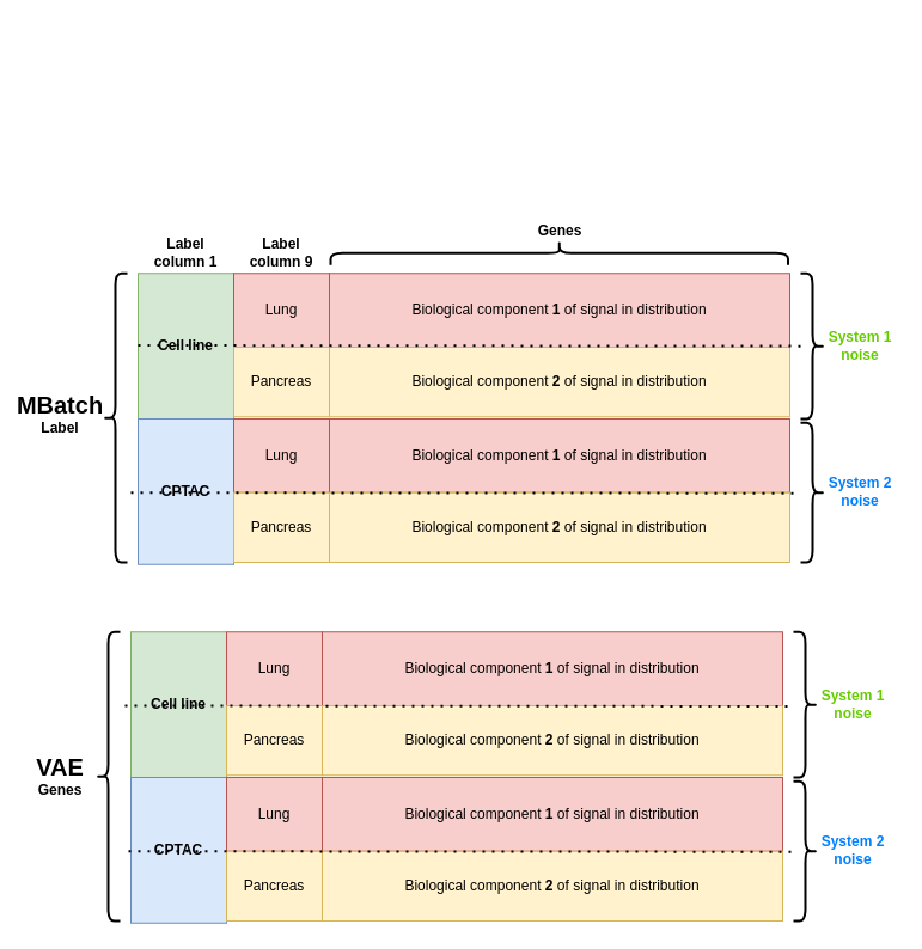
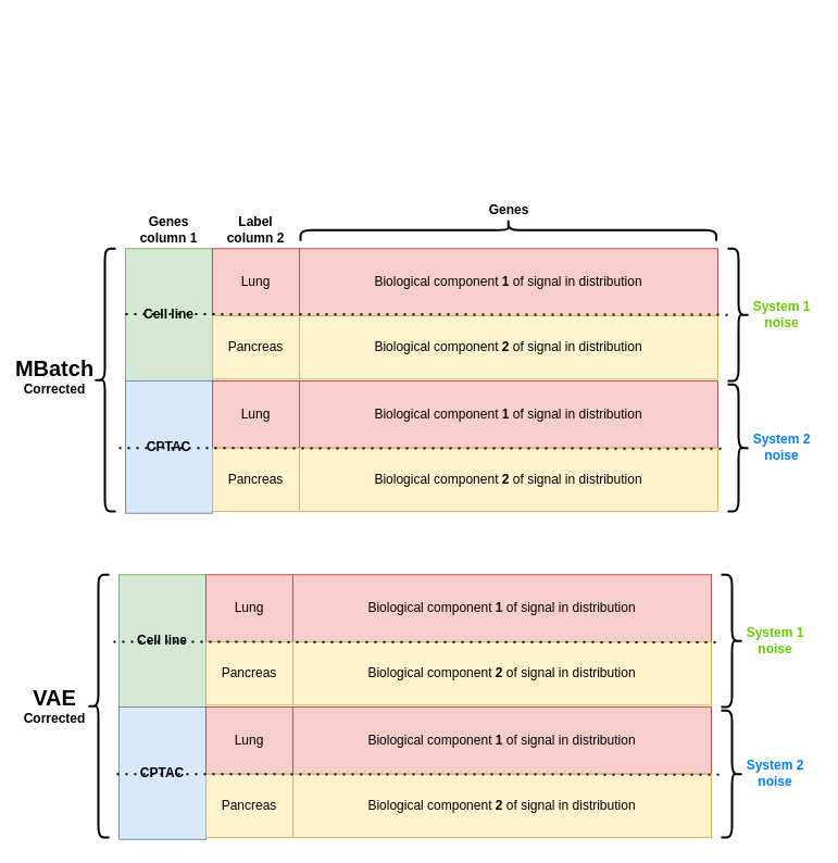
  <mxCell id="0" />
  <mxCell id="1" parent="0" />
  <mxCell id="2" value="&lt;b&gt;Cell line&lt;/b&gt;" style="rounded=0;whiteSpace=wrap;html=1;fillColor=#d5e8d4;strokeColor=#82b366;" parent="1" vertex="1"><mxGeometry x="115" y="228.25" width="80" height="121.75" as="geometry" /></mxCell>
  <mxCell id="3" value="&lt;b&gt;CPTAC&lt;/b&gt;" style="rounded=0;whiteSpace=wrap;html=1;fillColor=#dae8fc;strokeColor=#6c8ebf;" parent="1" vertex="1"><mxGeometry x="115" y="350" width="80" height="121.75" as="geometry" /></mxCell>
  <mxCell id="4" value="Lung" style="rounded=0;whiteSpace=wrap;html=1;fillColor=#f8cecc;strokeColor=#b85450;" parent="1" vertex="1"><mxGeometry x="195" y="228.25" width="80" height="61.75" as="geometry" /></mxCell>
  <mxCell id="5" value="Pancreas" style="rounded=0;whiteSpace=wrap;html=1;fillColor=#fff2cc;strokeColor=#d6b656;" parent="1" vertex="1"><mxGeometry x="195" y="290" width="80" height="58.25" as="geometry" /></mxCell>
  <mxCell id="6" value="Lung" style="rounded=0;whiteSpace=wrap;html=1;fillColor=#f8cecc;strokeColor=#b85450;" parent="1" vertex="1"><mxGeometry x="195" y="350" width="80" height="61.75" as="geometry" /></mxCell>
  <mxCell id="7" value="Pancreas" style="rounded=0;whiteSpace=wrap;html=1;fillColor=#fff2cc;strokeColor=#d6b656;" parent="1" vertex="1"><mxGeometry x="195" y="411.75" width="80" height="58.25" as="geometry" /></mxCell>
  <mxCell id="8" value="Biological component &lt;b&gt;1&lt;/b&gt; of signal in distribution" style="rounded=0;whiteSpace=wrap;html=1;fillColor=#f8cecc;strokeColor=#b85450;" parent="1" vertex="1"><mxGeometry x="275" y="228.25" width="385" height="61.75" as="geometry" /></mxCell>
  <mxCell id="9" value="" style="shape=curlyBracket;whiteSpace=wrap;html=1;rounded=1;labelPosition=left;verticalLabelPosition=middle;align=right;verticalAlign=middle;rotation=0;strokeWidth=2;" parent="1" vertex="1"><mxGeometry x="86" y="228.25" width="20" height="241.75" as="geometry" /></mxCell>
  <mxCell id="10" value="&lt;b&gt;Genes&lt;/b&gt;" style="text;html=1;strokeColor=none;fillColor=none;align=center;verticalAlign=middle;whiteSpace=wrap;rounded=0;" parent="1" vertex="1"><mxGeometry x="407.5" y="178.25" width="120" height="30" as="geometry" /></mxCell>
  <mxCell id="11" value="" style="shape=curlyBracket;whiteSpace=wrap;html=1;rounded=1;labelPosition=left;verticalLabelPosition=middle;align=right;verticalAlign=middle;rotation=90;strokeWidth=2;" parent="1" vertex="1"><mxGeometry x="457.25" y="20" width="20" height="382.5" as="geometry" /></mxCell>
- <mxCell id="12" value="&lt;b&gt;&lt;font style=&quot;font-size: 20px;&quot;&gt;MBatch&lt;/font&gt;&lt;br&gt;Label&lt;br&gt;&lt;/b&gt;" style="text;html=1;strokeColor=none;fillColor=none;align=center;verticalAlign=middle;whiteSpace=wrap;rounded=0;" parent="1" vertex="1"><mxGeometry x="20" y="331.12" width="60" height="30" as="geometry" /></mxCell>
+ <mxCell id="12" value="&lt;b&gt;&lt;font style=&quot;font-size: 20px;&quot;&gt;MBatch&lt;/font&gt;&lt;br&gt;Corrected&lt;br&gt;&lt;/b&gt;" style="text;html=1;strokeColor=none;fillColor=none;align=center;verticalAlign=middle;whiteSpace=wrap;rounded=0;" parent="1" vertex="1"><mxGeometry x="20" y="331.12" width="60" height="30" as="geometry" /></mxCell>
  <mxCell id="13" style="edgeStyle=orthogonalEdgeStyle;rounded=0;orthogonalLoop=1;jettySize=auto;html=1;exitX=0.5;exitY=1;exitDx=0;exitDy=0;" parent="1" source="8" target="8" edge="1"><mxGeometry relative="1" as="geometry" /></mxCell>
  <mxCell id="14" value="Biological component &lt;b&gt;1&lt;/b&gt; of signal in distribution" style="rounded=0;whiteSpace=wrap;html=1;fillColor=#f8cecc;strokeColor=#b85450;" parent="1" vertex="1"><mxGeometry x="275" y="350" width="385" height="61.75" as="geometry" /></mxCell>
  <mxCell id="15" value="Biological component &lt;b&gt;2&lt;/b&gt;&amp;nbsp;of signal in distribution" style="rounded=0;whiteSpace=wrap;html=1;fillColor=#fff2cc;strokeColor=#d6b656;" parent="1" vertex="1"><mxGeometry x="275" y="290" width="385" height="58.25" as="geometry" /></mxCell>
  <mxCell id="16" value="Biological component &lt;b&gt;2&lt;/b&gt;&amp;nbsp;of signal in distribution" style="rounded=0;whiteSpace=wrap;html=1;fillColor=#fff2cc;strokeColor=#d6b656;" parent="1" vertex="1"><mxGeometry x="275" y="411.75" width="385" height="58.25" as="geometry" /></mxCell>
  <mxCell id="17" value="" style="shape=curlyBracket;whiteSpace=wrap;html=1;rounded=1;flipH=1;labelPosition=right;verticalLabelPosition=middle;align=left;verticalAlign=middle;strokeWidth=2;" parent="1" vertex="1"><mxGeometry x="669" y="228.25" width="20" height="121.75" as="geometry" /></mxCell>
  <mxCell id="18" value="" style="shape=curlyBracket;whiteSpace=wrap;html=1;rounded=1;flipH=1;labelPosition=right;verticalLabelPosition=middle;align=left;verticalAlign=middle;strokeWidth=2;" parent="1" vertex="1"><mxGeometry x="669" y="353.25" width="20" height="116.75" as="geometry" /></mxCell>
  <mxCell id="19" value="&lt;b style=&quot;&quot;&gt;&lt;font color=&quot;#66cc00&quot;&gt;System 1 noise&lt;/font&gt;&lt;/b&gt;" style="text;html=1;strokeColor=none;fillColor=none;align=center;verticalAlign=middle;whiteSpace=wrap;rounded=0;" parent="1" vertex="1"><mxGeometry x="689" y="274.13" width="60" height="30" as="geometry" /></mxCell>
  <mxCell id="20" value="&lt;font color=&quot;#007fff&quot;&gt;&lt;b&gt;System 2 noise&lt;/b&gt;&lt;/font&gt;" style="text;html=1;strokeColor=none;fillColor=none;align=center;verticalAlign=middle;whiteSpace=wrap;rounded=0;fontColor=#009900;" parent="1" vertex="1"><mxGeometry x="689" y="395.88" width="60" height="30" as="geometry" /></mxCell>
- <mxCell id="21" value="&lt;b style=&quot;border-color: var(--border-color);&quot;&gt;Label column 1&lt;/b&gt;" style="text;html=1;strokeColor=none;fillColor=none;align=center;verticalAlign=middle;whiteSpace=wrap;rounded=0;" parent="1" vertex="1"><mxGeometry x="125" y="196.25" width="60" height="30" as="geometry" /></mxCell>
- <mxCell id="22" value="&lt;b style=&quot;border-color: var(--border-color);&quot;&gt;Label column 9&lt;/b&gt;" style="text;html=1;strokeColor=none;fillColor=none;align=center;verticalAlign=middle;whiteSpace=wrap;rounded=0;" parent="1" vertex="1"><mxGeometry x="205" y="196.25" width="60" height="30" as="geometry" /></mxCell>
+ <mxCell id="21" value="&lt;b style=&quot;border-color: var(--border-color);&quot;&gt;Genes column 1&lt;/b&gt;" style="text;html=1;strokeColor=none;fillColor=none;align=center;verticalAlign=middle;whiteSpace=wrap;rounded=0;" parent="1" vertex="1"><mxGeometry x="125" y="196.25" width="60" height="30" as="geometry" /></mxCell>
+ <mxCell id="22" value="&lt;b style=&quot;border-color: var(--border-color);&quot;&gt;Label column 2&lt;/b&gt;" style="text;html=1;strokeColor=none;fillColor=none;align=center;verticalAlign=middle;whiteSpace=wrap;rounded=0;" parent="1" vertex="1"><mxGeometry x="205" y="196.25" width="60" height="30" as="geometry" /></mxCell>
  <mxCell id="23" value="&lt;b&gt;Cell line&lt;/b&gt;" style="rounded=0;whiteSpace=wrap;html=1;fillColor=#d5e8d4;strokeColor=#82b366;" vertex="1" parent="1"><mxGeometry x="109" y="528.25" width="80" height="121.75" as="geometry" /></mxCell>
  <mxCell id="24" value="&lt;b&gt;CPTAC&lt;/b&gt;" style="rounded=0;whiteSpace=wrap;html=1;fillColor=#dae8fc;strokeColor=#6c8ebf;" vertex="1" parent="1"><mxGeometry x="109" y="650" width="80" height="121.75" as="geometry" /></mxCell>
  <mxCell id="25" value="Lung" style="rounded=0;whiteSpace=wrap;html=1;fillColor=#f8cecc;strokeColor=#b85450;" vertex="1" parent="1"><mxGeometry x="189" y="528.25" width="80" height="61.75" as="geometry" /></mxCell>
  <mxCell id="26" value="Pancreas" style="rounded=0;whiteSpace=wrap;html=1;fillColor=#fff2cc;strokeColor=#d6b656;" vertex="1" parent="1"><mxGeometry x="189" y="590" width="80" height="58.25" as="geometry" /></mxCell>
  <mxCell id="27" value="Lung" style="rounded=0;whiteSpace=wrap;html=1;fillColor=#f8cecc;strokeColor=#b85450;" vertex="1" parent="1"><mxGeometry x="189" y="650" width="80" height="61.75" as="geometry" /></mxCell>
  <mxCell id="28" value="Pancreas" style="rounded=0;whiteSpace=wrap;html=1;fillColor=#fff2cc;strokeColor=#d6b656;" vertex="1" parent="1"><mxGeometry x="189" y="711.75" width="80" height="58.25" as="geometry" /></mxCell>
  <mxCell id="29" value="Biological component &lt;b&gt;1&lt;/b&gt; of signal in distribution" style="rounded=0;whiteSpace=wrap;html=1;fillColor=#f8cecc;strokeColor=#b85450;" vertex="1" parent="1"><mxGeometry x="269" y="528.25" width="385" height="61.75" as="geometry" /></mxCell>
  <mxCell id="30" value="" style="shape=curlyBracket;whiteSpace=wrap;html=1;rounded=1;labelPosition=left;verticalLabelPosition=middle;align=right;verticalAlign=middle;rotation=0;strokeWidth=2;" vertex="1" parent="1"><mxGeometry x="80" y="528.25" width="20" height="241.75" as="geometry" /></mxCell>
- <mxCell id="31" value="&lt;b&gt;&lt;font style=&quot;font-size: 20px;&quot;&gt;VAE&lt;/font&gt;&lt;br&gt;Genes&lt;br&gt;&lt;/b&gt;" style="text;html=1;strokeColor=none;fillColor=none;align=center;verticalAlign=middle;whiteSpace=wrap;rounded=0;" vertex="1" parent="1"><mxGeometry x="20" y="634.13" width="60" height="30" as="geometry" /></mxCell>
+ <mxCell id="31" value="&lt;b&gt;&lt;font style=&quot;font-size: 20px;&quot;&gt;VAE&lt;/font&gt;&lt;br&gt;Corrected&lt;br&gt;&lt;/b&gt;" style="text;html=1;strokeColor=none;fillColor=none;align=center;verticalAlign=middle;whiteSpace=wrap;rounded=0;" vertex="1" parent="1"><mxGeometry x="20" y="634.13" width="60" height="30" as="geometry" /></mxCell>
  <mxCell id="32" style="edgeStyle=orthogonalEdgeStyle;rounded=0;orthogonalLoop=1;jettySize=auto;html=1;exitX=0.5;exitY=1;exitDx=0;exitDy=0;" edge="1" parent="1" source="29" target="29"><mxGeometry relative="1" as="geometry" /></mxCell>
  <mxCell id="33" value="Biological component &lt;b&gt;1&lt;/b&gt; of signal in distribution" style="rounded=0;whiteSpace=wrap;html=1;fillColor=#f8cecc;strokeColor=#b85450;" vertex="1" parent="1"><mxGeometry x="269" y="650" width="385" height="61.75" as="geometry" /></mxCell>
  <mxCell id="34" value="Biological component &lt;b&gt;2&lt;/b&gt;&amp;nbsp;of signal in distribution" style="rounded=0;whiteSpace=wrap;html=1;fillColor=#fff2cc;strokeColor=#d6b656;" vertex="1" parent="1"><mxGeometry x="269" y="590" width="385" height="58.25" as="geometry" /></mxCell>
  <mxCell id="35" value="Biological component &lt;b&gt;2&lt;/b&gt;&amp;nbsp;of signal in distribution" style="rounded=0;whiteSpace=wrap;html=1;fillColor=#fff2cc;strokeColor=#d6b656;" vertex="1" parent="1"><mxGeometry x="269" y="711.75" width="385" height="58.25" as="geometry" /></mxCell>
  <mxCell id="36" value="" style="shape=curlyBracket;whiteSpace=wrap;html=1;rounded=1;flipH=1;labelPosition=right;verticalLabelPosition=middle;align=left;verticalAlign=middle;strokeWidth=2;" vertex="1" parent="1"><mxGeometry x="663" y="528.25" width="20" height="121.75" as="geometry" /></mxCell>
  <mxCell id="37" value="" style="shape=curlyBracket;whiteSpace=wrap;html=1;rounded=1;flipH=1;labelPosition=right;verticalLabelPosition=middle;align=left;verticalAlign=middle;strokeWidth=2;" vertex="1" parent="1"><mxGeometry x="663" y="653.25" width="20" height="116.75" as="geometry" /></mxCell>
  <mxCell id="38" value="&lt;b style=&quot;&quot;&gt;&lt;font color=&quot;#66cc00&quot;&gt;System 1 noise&lt;/font&gt;&lt;/b&gt;" style="text;html=1;strokeColor=none;fillColor=none;align=center;verticalAlign=middle;whiteSpace=wrap;rounded=0;" vertex="1" parent="1"><mxGeometry x="683" y="574.13" width="60" height="30" as="geometry" /></mxCell>
  <mxCell id="39" value="&lt;font color=&quot;#007fff&quot;&gt;&lt;b&gt;System 2 noise&lt;/b&gt;&lt;/font&gt;" style="text;html=1;strokeColor=none;fillColor=none;align=center;verticalAlign=middle;whiteSpace=wrap;rounded=0;fontColor=#009900;" vertex="1" parent="1"><mxGeometry x="683" y="695.88" width="60" height="30" as="geometry" /></mxCell>
  <mxCell id="40" value="" style="endArrow=none;dashed=1;html=1;dashPattern=1 3;strokeWidth=2;rounded=0;entryX=0.9;entryY=0.5;entryDx=0;entryDy=0;entryPerimeter=0;" edge="1" parent="1" target="17"><mxGeometry width="50" height="50" relative="1" as="geometry"><mxPoint x="115" y="288.534" as="sourcePoint" /><mxPoint x="580" y="289.34" as="targetPoint" /></mxGeometry></mxCell>
  <mxCell id="41" value="" style="endArrow=none;dashed=1;html=1;dashPattern=1 3;strokeWidth=2;rounded=0;entryX=0.9;entryY=0.5;entryDx=0;entryDy=0;entryPerimeter=0;" edge="1" parent="1"><mxGeometry width="50" height="50" relative="1" as="geometry"><mxPoint x="109" y="411.754" as="sourcePoint" /><mxPoint x="665" y="412.22" as="targetPoint" /></mxGeometry></mxCell>
  <mxCell id="42" value="" style="endArrow=none;dashed=1;html=1;dashPattern=1 3;strokeWidth=2;rounded=0;entryX=0.9;entryY=0.5;entryDx=0;entryDy=0;entryPerimeter=0;" edge="1" parent="1"><mxGeometry width="50" height="50" relative="1" as="geometry"><mxPoint x="104" y="590.004" as="sourcePoint" /><mxPoint x="660" y="590.47" as="targetPoint" /></mxGeometry></mxCell>
  <mxCell id="43" value="" style="endArrow=none;dashed=1;html=1;dashPattern=1 3;strokeWidth=2;rounded=0;entryX=0.9;entryY=0.5;entryDx=0;entryDy=0;entryPerimeter=0;" edge="1" parent="1"><mxGeometry width="50" height="50" relative="1" as="geometry"><mxPoint x="107" y="711.754" as="sourcePoint" /><mxPoint x="663" y="712.22" as="targetPoint" /></mxGeometry></mxCell>
